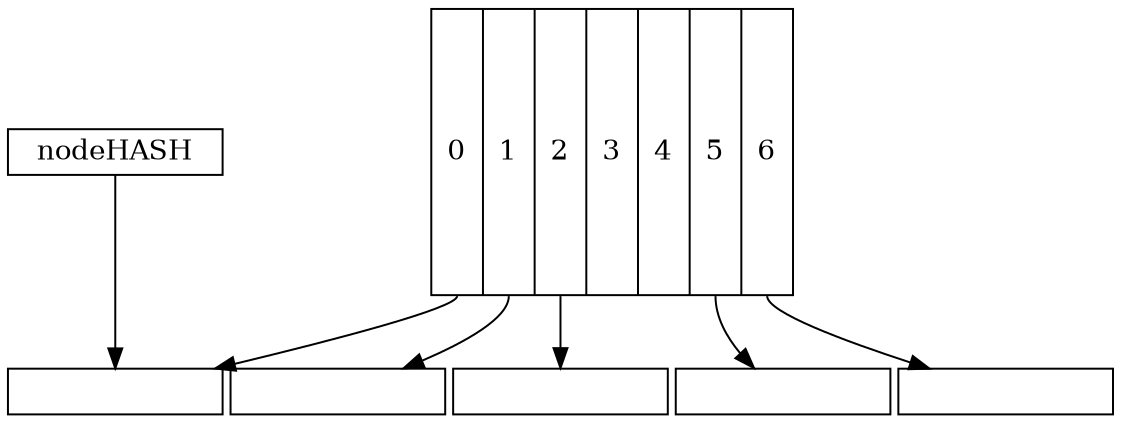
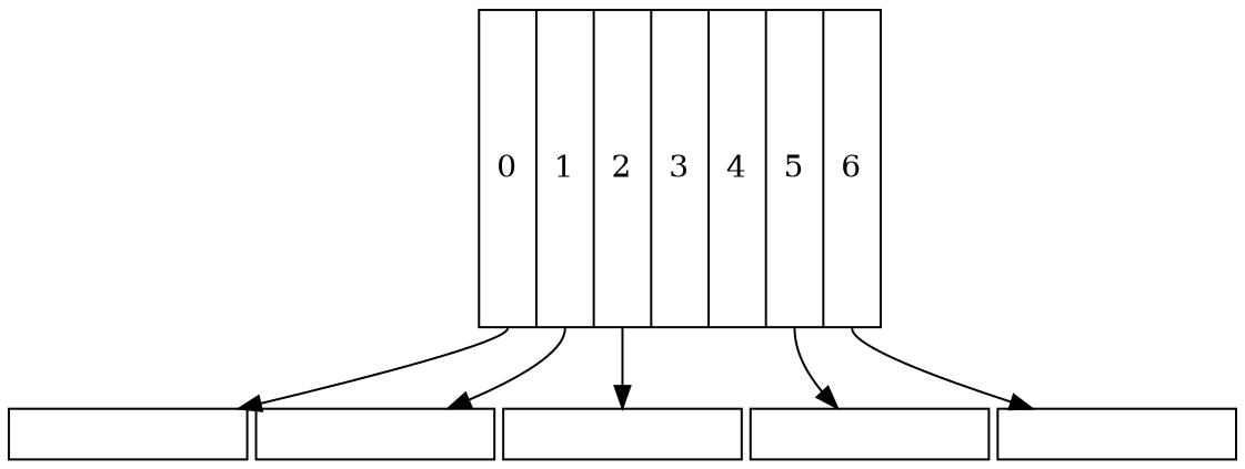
  digraph {
    nodesep=.05
    rankdir=TB
    node [shape=record]
    edge [headport=f0 tailport=f0]
    n1 [height=2.0 label="<f0>0|<f1>1|<f2>2|<f3>3|<f4>4|<f5>5|<f6>6" width=.1]
    n2 [height=.1 label="{ <f0>}" width=1.5]
    n3 [height=.1 label="{ <f0>}" width=1.5]
    n4 [height=.1 label="{ <f0>}" width=1.5]
    n5 [height=.1 label="{ <f0>}" width=1.5]
    n6 [height=.1 label="{ <f0>}" width=1.5]
-   nodeHASH [height=.1 width=1.5]
    n1 -> n2
    n1 -> n3 [tailport=f1]
    n1 -> n4 [tailport=f2]
    n1 -> n5 [tailport=f5]
    n1 -> n6 [tailport=f6]
-   nodeHASH -> n2
  }
